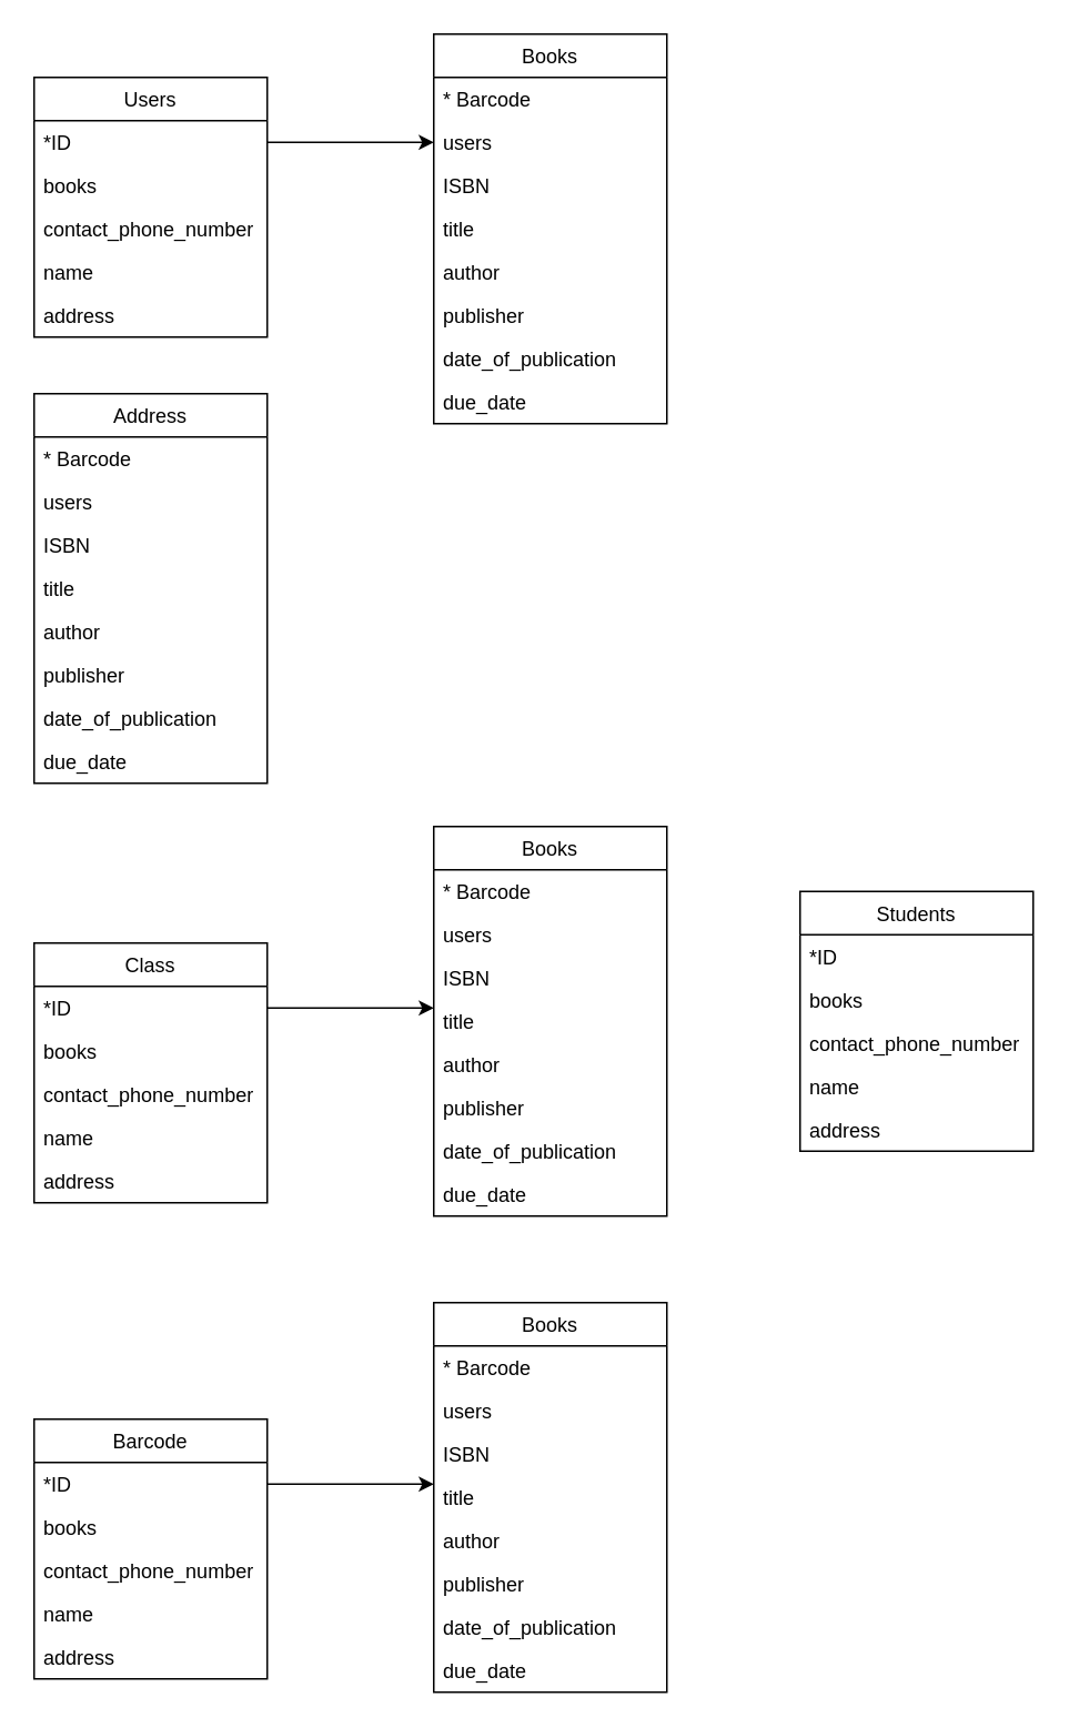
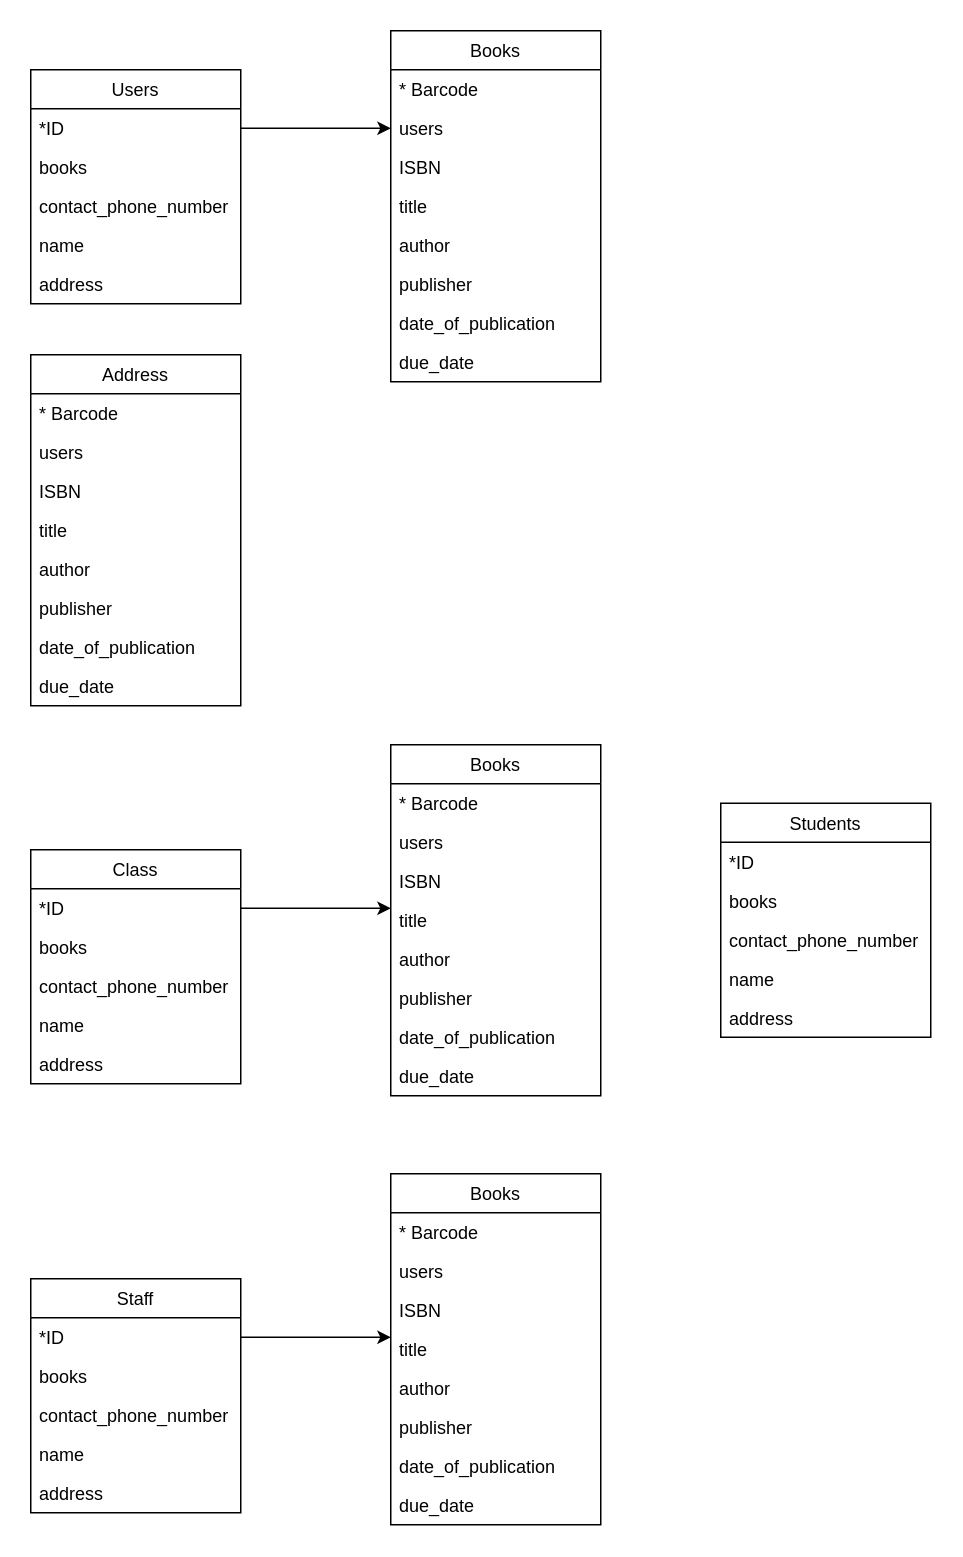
  <mxCell id="0" />
  <mxCell id="1" parent="0" />
  <mxCell id="2" value="Users" style="swimlane;fontStyle=0;childLayout=stackLayout;horizontal=1;startSize=26;fillColor=none;horizontalStack=0;resizeParent=1;resizeParentMax=0;resizeLast=0;collapsible=1;marginBottom=0;" vertex="1" parent="1"><mxGeometry x="20" y="46" width="140" height="156" as="geometry" /></mxCell>
  <mxCell id="3" value="*ID" style="text;strokeColor=none;fillColor=none;align=left;verticalAlign=top;spacingLeft=4;spacingRight=4;overflow=hidden;rotatable=0;points=[[0,0.5],[1,0.5]];portConstraint=eastwest;" vertex="1" parent="2"><mxGeometry y="26" width="140" height="26" as="geometry" /></mxCell>
  <mxCell id="4" value="books" style="text;strokeColor=none;fillColor=none;align=left;verticalAlign=top;spacingLeft=4;spacingRight=4;overflow=hidden;rotatable=0;points=[[0,0.5],[1,0.5]];portConstraint=eastwest;" vertex="1" parent="2"><mxGeometry y="52" width="140" height="26" as="geometry" /></mxCell>
  <mxCell id="5" value="contact_phone_number" style="text;strokeColor=none;fillColor=none;align=left;verticalAlign=top;spacingLeft=4;spacingRight=4;overflow=hidden;rotatable=0;points=[[0,0.5],[1,0.5]];portConstraint=eastwest;" vertex="1" parent="2"><mxGeometry y="78" width="140" height="26" as="geometry" /></mxCell>
  <mxCell id="6" value="name" style="text;strokeColor=none;fillColor=none;align=left;verticalAlign=top;spacingLeft=4;spacingRight=4;overflow=hidden;rotatable=0;points=[[0,0.5],[1,0.5]];portConstraint=eastwest;" vertex="1" parent="2"><mxGeometry y="104" width="140" height="26" as="geometry" /></mxCell>
  <mxCell id="7" value="address" style="text;strokeColor=none;fillColor=none;align=left;verticalAlign=top;spacingLeft=4;spacingRight=4;overflow=hidden;rotatable=0;points=[[0,0.5],[1,0.5]];portConstraint=eastwest;" vertex="1" parent="2"><mxGeometry y="130" width="140" height="26" as="geometry" /></mxCell>
  <mxCell id="8" value="Books" style="swimlane;fontStyle=0;childLayout=stackLayout;horizontal=1;startSize=26;fillColor=none;horizontalStack=0;resizeParent=1;resizeParentMax=0;resizeLast=0;collapsible=1;marginBottom=0;" vertex="1" parent="1"><mxGeometry x="260" y="20" width="140" height="234" as="geometry" /></mxCell>
  <mxCell id="9" value="* Barcode" style="text;strokeColor=none;fillColor=none;align=left;verticalAlign=top;spacingLeft=4;spacingRight=4;overflow=hidden;rotatable=0;points=[[0,0.5],[1,0.5]];portConstraint=eastwest;" vertex="1" parent="8"><mxGeometry y="26" width="140" height="26" as="geometry" /></mxCell>
  <mxCell id="10" value="users" style="text;strokeColor=none;fillColor=none;align=left;verticalAlign=top;spacingLeft=4;spacingRight=4;overflow=hidden;rotatable=0;points=[[0,0.5],[1,0.5]];portConstraint=eastwest;" vertex="1" parent="8"><mxGeometry y="52" width="140" height="26" as="geometry" /></mxCell>
  <mxCell id="11" value="ISBN" style="text;strokeColor=none;fillColor=none;align=left;verticalAlign=top;spacingLeft=4;spacingRight=4;overflow=hidden;rotatable=0;points=[[0,0.5],[1,0.5]];portConstraint=eastwest;" vertex="1" parent="8"><mxGeometry y="78" width="140" height="26" as="geometry" /></mxCell>
  <mxCell id="12" value="title" style="text;strokeColor=none;fillColor=none;align=left;verticalAlign=top;spacingLeft=4;spacingRight=4;overflow=hidden;rotatable=0;points=[[0,0.5],[1,0.5]];portConstraint=eastwest;" vertex="1" parent="8"><mxGeometry y="104" width="140" height="26" as="geometry" /></mxCell>
  <mxCell id="13" value="author" style="text;strokeColor=none;fillColor=none;align=left;verticalAlign=top;spacingLeft=4;spacingRight=4;overflow=hidden;rotatable=0;points=[[0,0.5],[1,0.5]];portConstraint=eastwest;" vertex="1" parent="8"><mxGeometry y="130" width="140" height="26" as="geometry" /></mxCell>
  <mxCell id="14" value="publisher" style="text;strokeColor=none;fillColor=none;align=left;verticalAlign=top;spacingLeft=4;spacingRight=4;overflow=hidden;rotatable=0;points=[[0,0.5],[1,0.5]];portConstraint=eastwest;" vertex="1" parent="8"><mxGeometry y="156" width="140" height="26" as="geometry" /></mxCell>
  <mxCell id="15" value="date_of_publication" style="text;strokeColor=none;fillColor=none;align=left;verticalAlign=top;spacingLeft=4;spacingRight=4;overflow=hidden;rotatable=0;points=[[0,0.5],[1,0.5]];portConstraint=eastwest;" vertex="1" parent="8"><mxGeometry y="182" width="140" height="26" as="geometry" /></mxCell>
  <mxCell id="16" value="due_date" style="text;strokeColor=none;fillColor=none;align=left;verticalAlign=top;spacingLeft=4;spacingRight=4;overflow=hidden;rotatable=0;points=[[0,0.5],[1,0.5]];portConstraint=eastwest;" vertex="1" parent="8"><mxGeometry y="208" width="140" height="26" as="geometry" /></mxCell>
  <mxCell id="17" value="" style="endArrow=classic;html=1;exitX=1;exitY=0.5;exitDx=0;exitDy=0;entryX=0;entryY=0.5;entryDx=0;entryDy=0;" edge="1" parent="1" source="3" target="10"><mxGeometry width="50" height="50" relative="1" as="geometry"><mxPoint x="580" y="236" as="sourcePoint" /><mxPoint x="630" y="186" as="targetPoint" /></mxGeometry></mxCell>
  <mxCell id="18" value="Address" style="swimlane;fontStyle=0;childLayout=stackLayout;horizontal=1;startSize=26;fillColor=none;horizontalStack=0;resizeParent=1;resizeParentMax=0;resizeLast=0;collapsible=1;marginBottom=0;" vertex="1" parent="1"><mxGeometry x="20" y="236" width="140" height="234" as="geometry" /></mxCell>
  <mxCell id="19" value="* Barcode" style="text;strokeColor=none;fillColor=none;align=left;verticalAlign=top;spacingLeft=4;spacingRight=4;overflow=hidden;rotatable=0;points=[[0,0.5],[1,0.5]];portConstraint=eastwest;" vertex="1" parent="18"><mxGeometry y="26" width="140" height="26" as="geometry" /></mxCell>
  <mxCell id="20" value="users" style="text;strokeColor=none;fillColor=none;align=left;verticalAlign=top;spacingLeft=4;spacingRight=4;overflow=hidden;rotatable=0;points=[[0,0.5],[1,0.5]];portConstraint=eastwest;" vertex="1" parent="18"><mxGeometry y="52" width="140" height="26" as="geometry" /></mxCell>
  <mxCell id="21" value="ISBN" style="text;strokeColor=none;fillColor=none;align=left;verticalAlign=top;spacingLeft=4;spacingRight=4;overflow=hidden;rotatable=0;points=[[0,0.5],[1,0.5]];portConstraint=eastwest;" vertex="1" parent="18"><mxGeometry y="78" width="140" height="26" as="geometry" /></mxCell>
  <mxCell id="22" value="title" style="text;strokeColor=none;fillColor=none;align=left;verticalAlign=top;spacingLeft=4;spacingRight=4;overflow=hidden;rotatable=0;points=[[0,0.5],[1,0.5]];portConstraint=eastwest;" vertex="1" parent="18"><mxGeometry y="104" width="140" height="26" as="geometry" /></mxCell>
  <mxCell id="23" value="author" style="text;strokeColor=none;fillColor=none;align=left;verticalAlign=top;spacingLeft=4;spacingRight=4;overflow=hidden;rotatable=0;points=[[0,0.5],[1,0.5]];portConstraint=eastwest;" vertex="1" parent="18"><mxGeometry y="130" width="140" height="26" as="geometry" /></mxCell>
  <mxCell id="24" value="publisher" style="text;strokeColor=none;fillColor=none;align=left;verticalAlign=top;spacingLeft=4;spacingRight=4;overflow=hidden;rotatable=0;points=[[0,0.5],[1,0.5]];portConstraint=eastwest;" vertex="1" parent="18"><mxGeometry y="156" width="140" height="26" as="geometry" /></mxCell>
  <mxCell id="25" value="date_of_publication" style="text;strokeColor=none;fillColor=none;align=left;verticalAlign=top;spacingLeft=4;spacingRight=4;overflow=hidden;rotatable=0;points=[[0,0.5],[1,0.5]];portConstraint=eastwest;" vertex="1" parent="18"><mxGeometry y="182" width="140" height="26" as="geometry" /></mxCell>
  <mxCell id="26" value="due_date" style="text;strokeColor=none;fillColor=none;align=left;verticalAlign=top;spacingLeft=4;spacingRight=4;overflow=hidden;rotatable=0;points=[[0,0.5],[1,0.5]];portConstraint=eastwest;" vertex="1" parent="18"><mxGeometry y="208" width="140" height="26" as="geometry" /></mxCell>
  <mxCell id="27" value="Class" style="swimlane;fontStyle=0;childLayout=stackLayout;horizontal=1;startSize=26;fillColor=none;horizontalStack=0;resizeParent=1;resizeParentMax=0;resizeLast=0;collapsible=1;marginBottom=0;" vertex="1" parent="1"><mxGeometry x="20" y="566" width="140" height="156" as="geometry" /></mxCell>
  <mxCell id="28" value="*ID" style="text;strokeColor=none;fillColor=none;align=left;verticalAlign=top;spacingLeft=4;spacingRight=4;overflow=hidden;rotatable=0;points=[[0,0.5],[1,0.5]];portConstraint=eastwest;" vertex="1" parent="27"><mxGeometry y="26" width="140" height="26" as="geometry" /></mxCell>
  <mxCell id="29" value="books" style="text;strokeColor=none;fillColor=none;align=left;verticalAlign=top;spacingLeft=4;spacingRight=4;overflow=hidden;rotatable=0;points=[[0,0.5],[1,0.5]];portConstraint=eastwest;" vertex="1" parent="27"><mxGeometry y="52" width="140" height="26" as="geometry" /></mxCell>
  <mxCell id="30" value="contact_phone_number" style="text;strokeColor=none;fillColor=none;align=left;verticalAlign=top;spacingLeft=4;spacingRight=4;overflow=hidden;rotatable=0;points=[[0,0.5],[1,0.5]];portConstraint=eastwest;" vertex="1" parent="27"><mxGeometry y="78" width="140" height="26" as="geometry" /></mxCell>
  <mxCell id="31" value="name" style="text;strokeColor=none;fillColor=none;align=left;verticalAlign=top;spacingLeft=4;spacingRight=4;overflow=hidden;rotatable=0;points=[[0,0.5],[1,0.5]];portConstraint=eastwest;" vertex="1" parent="27"><mxGeometry y="104" width="140" height="26" as="geometry" /></mxCell>
  <mxCell id="32" value="address" style="text;strokeColor=none;fillColor=none;align=left;verticalAlign=top;spacingLeft=4;spacingRight=4;overflow=hidden;rotatable=0;points=[[0,0.5],[1,0.5]];portConstraint=eastwest;" vertex="1" parent="27"><mxGeometry y="130" width="140" height="26" as="geometry" /></mxCell>
  <mxCell id="33" value="" style="endArrow=classic;html=1;exitX=1;exitY=0.5;exitDx=0;exitDy=0;entryX=0;entryY=0.5;entryDx=0;entryDy=0;" edge="1" parent="1" source="28"><mxGeometry width="50" height="50" relative="1" as="geometry"><mxPoint x="580" y="756" as="sourcePoint" /><mxPoint x="260" y="605" as="targetPoint" /></mxGeometry></mxCell>
  <mxCell id="34" value="Books" style="swimlane;fontStyle=0;childLayout=stackLayout;horizontal=1;startSize=26;fillColor=none;horizontalStack=0;resizeParent=1;resizeParentMax=0;resizeLast=0;collapsible=1;marginBottom=0;" vertex="1" parent="1"><mxGeometry x="260" y="496" width="140" height="234" as="geometry" /></mxCell>
  <mxCell id="35" value="* Barcode" style="text;strokeColor=none;fillColor=none;align=left;verticalAlign=top;spacingLeft=4;spacingRight=4;overflow=hidden;rotatable=0;points=[[0,0.5],[1,0.5]];portConstraint=eastwest;" vertex="1" parent="34"><mxGeometry y="26" width="140" height="26" as="geometry" /></mxCell>
  <mxCell id="36" value="users" style="text;strokeColor=none;fillColor=none;align=left;verticalAlign=top;spacingLeft=4;spacingRight=4;overflow=hidden;rotatable=0;points=[[0,0.5],[1,0.5]];portConstraint=eastwest;" vertex="1" parent="34"><mxGeometry y="52" width="140" height="26" as="geometry" /></mxCell>
  <mxCell id="37" value="ISBN" style="text;strokeColor=none;fillColor=none;align=left;verticalAlign=top;spacingLeft=4;spacingRight=4;overflow=hidden;rotatable=0;points=[[0,0.5],[1,0.5]];portConstraint=eastwest;" vertex="1" parent="34"><mxGeometry y="78" width="140" height="26" as="geometry" /></mxCell>
  <mxCell id="38" value="title" style="text;strokeColor=none;fillColor=none;align=left;verticalAlign=top;spacingLeft=4;spacingRight=4;overflow=hidden;rotatable=0;points=[[0,0.5],[1,0.5]];portConstraint=eastwest;" vertex="1" parent="34"><mxGeometry y="104" width="140" height="26" as="geometry" /></mxCell>
  <mxCell id="39" value="author" style="text;strokeColor=none;fillColor=none;align=left;verticalAlign=top;spacingLeft=4;spacingRight=4;overflow=hidden;rotatable=0;points=[[0,0.5],[1,0.5]];portConstraint=eastwest;" vertex="1" parent="34"><mxGeometry y="130" width="140" height="26" as="geometry" /></mxCell>
  <mxCell id="40" value="publisher" style="text;strokeColor=none;fillColor=none;align=left;verticalAlign=top;spacingLeft=4;spacingRight=4;overflow=hidden;rotatable=0;points=[[0,0.5],[1,0.5]];portConstraint=eastwest;" vertex="1" parent="34"><mxGeometry y="156" width="140" height="26" as="geometry" /></mxCell>
  <mxCell id="41" value="date_of_publication" style="text;strokeColor=none;fillColor=none;align=left;verticalAlign=top;spacingLeft=4;spacingRight=4;overflow=hidden;rotatable=0;points=[[0,0.5],[1,0.5]];portConstraint=eastwest;" vertex="1" parent="34"><mxGeometry y="182" width="140" height="26" as="geometry" /></mxCell>
  <mxCell id="42" value="due_date" style="text;strokeColor=none;fillColor=none;align=left;verticalAlign=top;spacingLeft=4;spacingRight=4;overflow=hidden;rotatable=0;points=[[0,0.5],[1,0.5]];portConstraint=eastwest;" vertex="1" parent="34"><mxGeometry y="208" width="140" height="26" as="geometry" /></mxCell>
  <mxCell id="43" value="Students" style="swimlane;fontStyle=0;childLayout=stackLayout;horizontal=1;startSize=26;fillColor=none;horizontalStack=0;resizeParent=1;resizeParentMax=0;resizeLast=0;collapsible=1;marginBottom=0;" vertex="1" parent="1"><mxGeometry x="480" y="535" width="140" height="156" as="geometry" /></mxCell>
  <mxCell id="44" value="*ID" style="text;strokeColor=none;fillColor=none;align=left;verticalAlign=top;spacingLeft=4;spacingRight=4;overflow=hidden;rotatable=0;points=[[0,0.5],[1,0.5]];portConstraint=eastwest;" vertex="1" parent="43"><mxGeometry y="26" width="140" height="26" as="geometry" /></mxCell>
  <mxCell id="45" value="books" style="text;strokeColor=none;fillColor=none;align=left;verticalAlign=top;spacingLeft=4;spacingRight=4;overflow=hidden;rotatable=0;points=[[0,0.5],[1,0.5]];portConstraint=eastwest;" vertex="1" parent="43"><mxGeometry y="52" width="140" height="26" as="geometry" /></mxCell>
  <mxCell id="46" value="contact_phone_number" style="text;strokeColor=none;fillColor=none;align=left;verticalAlign=top;spacingLeft=4;spacingRight=4;overflow=hidden;rotatable=0;points=[[0,0.5],[1,0.5]];portConstraint=eastwest;" vertex="1" parent="43"><mxGeometry y="78" width="140" height="26" as="geometry" /></mxCell>
  <mxCell id="47" value="name" style="text;strokeColor=none;fillColor=none;align=left;verticalAlign=top;spacingLeft=4;spacingRight=4;overflow=hidden;rotatable=0;points=[[0,0.5],[1,0.5]];portConstraint=eastwest;" vertex="1" parent="43"><mxGeometry y="104" width="140" height="26" as="geometry" /></mxCell>
  <mxCell id="48" value="address" style="text;strokeColor=none;fillColor=none;align=left;verticalAlign=top;spacingLeft=4;spacingRight=4;overflow=hidden;rotatable=0;points=[[0,0.5],[1,0.5]];portConstraint=eastwest;" vertex="1" parent="43"><mxGeometry y="130" width="140" height="26" as="geometry" /></mxCell>
- <mxCell id="49" value="Barcode" style="swimlane;fontStyle=0;childLayout=stackLayout;horizontal=1;startSize=26;fillColor=none;horizontalStack=0;resizeParent=1;resizeParentMax=0;resizeLast=0;collapsible=1;marginBottom=0;" vertex="1" parent="1"><mxGeometry x="20" y="852" width="140" height="156" as="geometry" /></mxCell>
+ <mxCell id="49" value="Staff" style="swimlane;fontStyle=0;childLayout=stackLayout;horizontal=1;startSize=26;fillColor=none;horizontalStack=0;resizeParent=1;resizeParentMax=0;resizeLast=0;collapsible=1;marginBottom=0;" vertex="1" parent="1"><mxGeometry x="20" y="852" width="140" height="156" as="geometry" /></mxCell>
  <mxCell id="50" value="*ID" style="text;strokeColor=none;fillColor=none;align=left;verticalAlign=top;spacingLeft=4;spacingRight=4;overflow=hidden;rotatable=0;points=[[0,0.5],[1,0.5]];portConstraint=eastwest;" vertex="1" parent="49"><mxGeometry y="26" width="140" height="26" as="geometry" /></mxCell>
  <mxCell id="51" value="books" style="text;strokeColor=none;fillColor=none;align=left;verticalAlign=top;spacingLeft=4;spacingRight=4;overflow=hidden;rotatable=0;points=[[0,0.5],[1,0.5]];portConstraint=eastwest;" vertex="1" parent="49"><mxGeometry y="52" width="140" height="26" as="geometry" /></mxCell>
  <mxCell id="52" value="contact_phone_number" style="text;strokeColor=none;fillColor=none;align=left;verticalAlign=top;spacingLeft=4;spacingRight=4;overflow=hidden;rotatable=0;points=[[0,0.5],[1,0.5]];portConstraint=eastwest;" vertex="1" parent="49"><mxGeometry y="78" width="140" height="26" as="geometry" /></mxCell>
  <mxCell id="53" value="name" style="text;strokeColor=none;fillColor=none;align=left;verticalAlign=top;spacingLeft=4;spacingRight=4;overflow=hidden;rotatable=0;points=[[0,0.5],[1,0.5]];portConstraint=eastwest;" vertex="1" parent="49"><mxGeometry y="104" width="140" height="26" as="geometry" /></mxCell>
  <mxCell id="54" value="address" style="text;strokeColor=none;fillColor=none;align=left;verticalAlign=top;spacingLeft=4;spacingRight=4;overflow=hidden;rotatable=0;points=[[0,0.5],[1,0.5]];portConstraint=eastwest;" vertex="1" parent="49"><mxGeometry y="130" width="140" height="26" as="geometry" /></mxCell>
  <mxCell id="55" value="" style="endArrow=classic;html=1;exitX=1;exitY=0.5;exitDx=0;exitDy=0;entryX=0;entryY=0.5;entryDx=0;entryDy=0;" edge="1" parent="1" source="50"><mxGeometry width="50" height="50" relative="1" as="geometry"><mxPoint x="580" y="1042" as="sourcePoint" /><mxPoint x="260" y="891" as="targetPoint" /></mxGeometry></mxCell>
  <mxCell id="56" value="Books" style="swimlane;fontStyle=0;childLayout=stackLayout;horizontal=1;startSize=26;fillColor=none;horizontalStack=0;resizeParent=1;resizeParentMax=0;resizeLast=0;collapsible=1;marginBottom=0;" vertex="1" parent="1"><mxGeometry x="260" y="782" width="140" height="234" as="geometry" /></mxCell>
  <mxCell id="57" value="* Barcode" style="text;strokeColor=none;fillColor=none;align=left;verticalAlign=top;spacingLeft=4;spacingRight=4;overflow=hidden;rotatable=0;points=[[0,0.5],[1,0.5]];portConstraint=eastwest;" vertex="1" parent="56"><mxGeometry y="26" width="140" height="26" as="geometry" /></mxCell>
  <mxCell id="58" value="users" style="text;strokeColor=none;fillColor=none;align=left;verticalAlign=top;spacingLeft=4;spacingRight=4;overflow=hidden;rotatable=0;points=[[0,0.5],[1,0.5]];portConstraint=eastwest;" vertex="1" parent="56"><mxGeometry y="52" width="140" height="26" as="geometry" /></mxCell>
  <mxCell id="59" value="ISBN" style="text;strokeColor=none;fillColor=none;align=left;verticalAlign=top;spacingLeft=4;spacingRight=4;overflow=hidden;rotatable=0;points=[[0,0.5],[1,0.5]];portConstraint=eastwest;" vertex="1" parent="56"><mxGeometry y="78" width="140" height="26" as="geometry" /></mxCell>
  <mxCell id="60" value="title" style="text;strokeColor=none;fillColor=none;align=left;verticalAlign=top;spacingLeft=4;spacingRight=4;overflow=hidden;rotatable=0;points=[[0,0.5],[1,0.5]];portConstraint=eastwest;" vertex="1" parent="56"><mxGeometry y="104" width="140" height="26" as="geometry" /></mxCell>
  <mxCell id="61" value="author" style="text;strokeColor=none;fillColor=none;align=left;verticalAlign=top;spacingLeft=4;spacingRight=4;overflow=hidden;rotatable=0;points=[[0,0.5],[1,0.5]];portConstraint=eastwest;" vertex="1" parent="56"><mxGeometry y="130" width="140" height="26" as="geometry" /></mxCell>
  <mxCell id="62" value="publisher" style="text;strokeColor=none;fillColor=none;align=left;verticalAlign=top;spacingLeft=4;spacingRight=4;overflow=hidden;rotatable=0;points=[[0,0.5],[1,0.5]];portConstraint=eastwest;" vertex="1" parent="56"><mxGeometry y="156" width="140" height="26" as="geometry" /></mxCell>
  <mxCell id="63" value="date_of_publication" style="text;strokeColor=none;fillColor=none;align=left;verticalAlign=top;spacingLeft=4;spacingRight=4;overflow=hidden;rotatable=0;points=[[0,0.5],[1,0.5]];portConstraint=eastwest;" vertex="1" parent="56"><mxGeometry y="182" width="140" height="26" as="geometry" /></mxCell>
  <mxCell id="64" value="due_date" style="text;strokeColor=none;fillColor=none;align=left;verticalAlign=top;spacingLeft=4;spacingRight=4;overflow=hidden;rotatable=0;points=[[0,0.5],[1,0.5]];portConstraint=eastwest;" vertex="1" parent="56"><mxGeometry y="208" width="140" height="26" as="geometry" /></mxCell>
